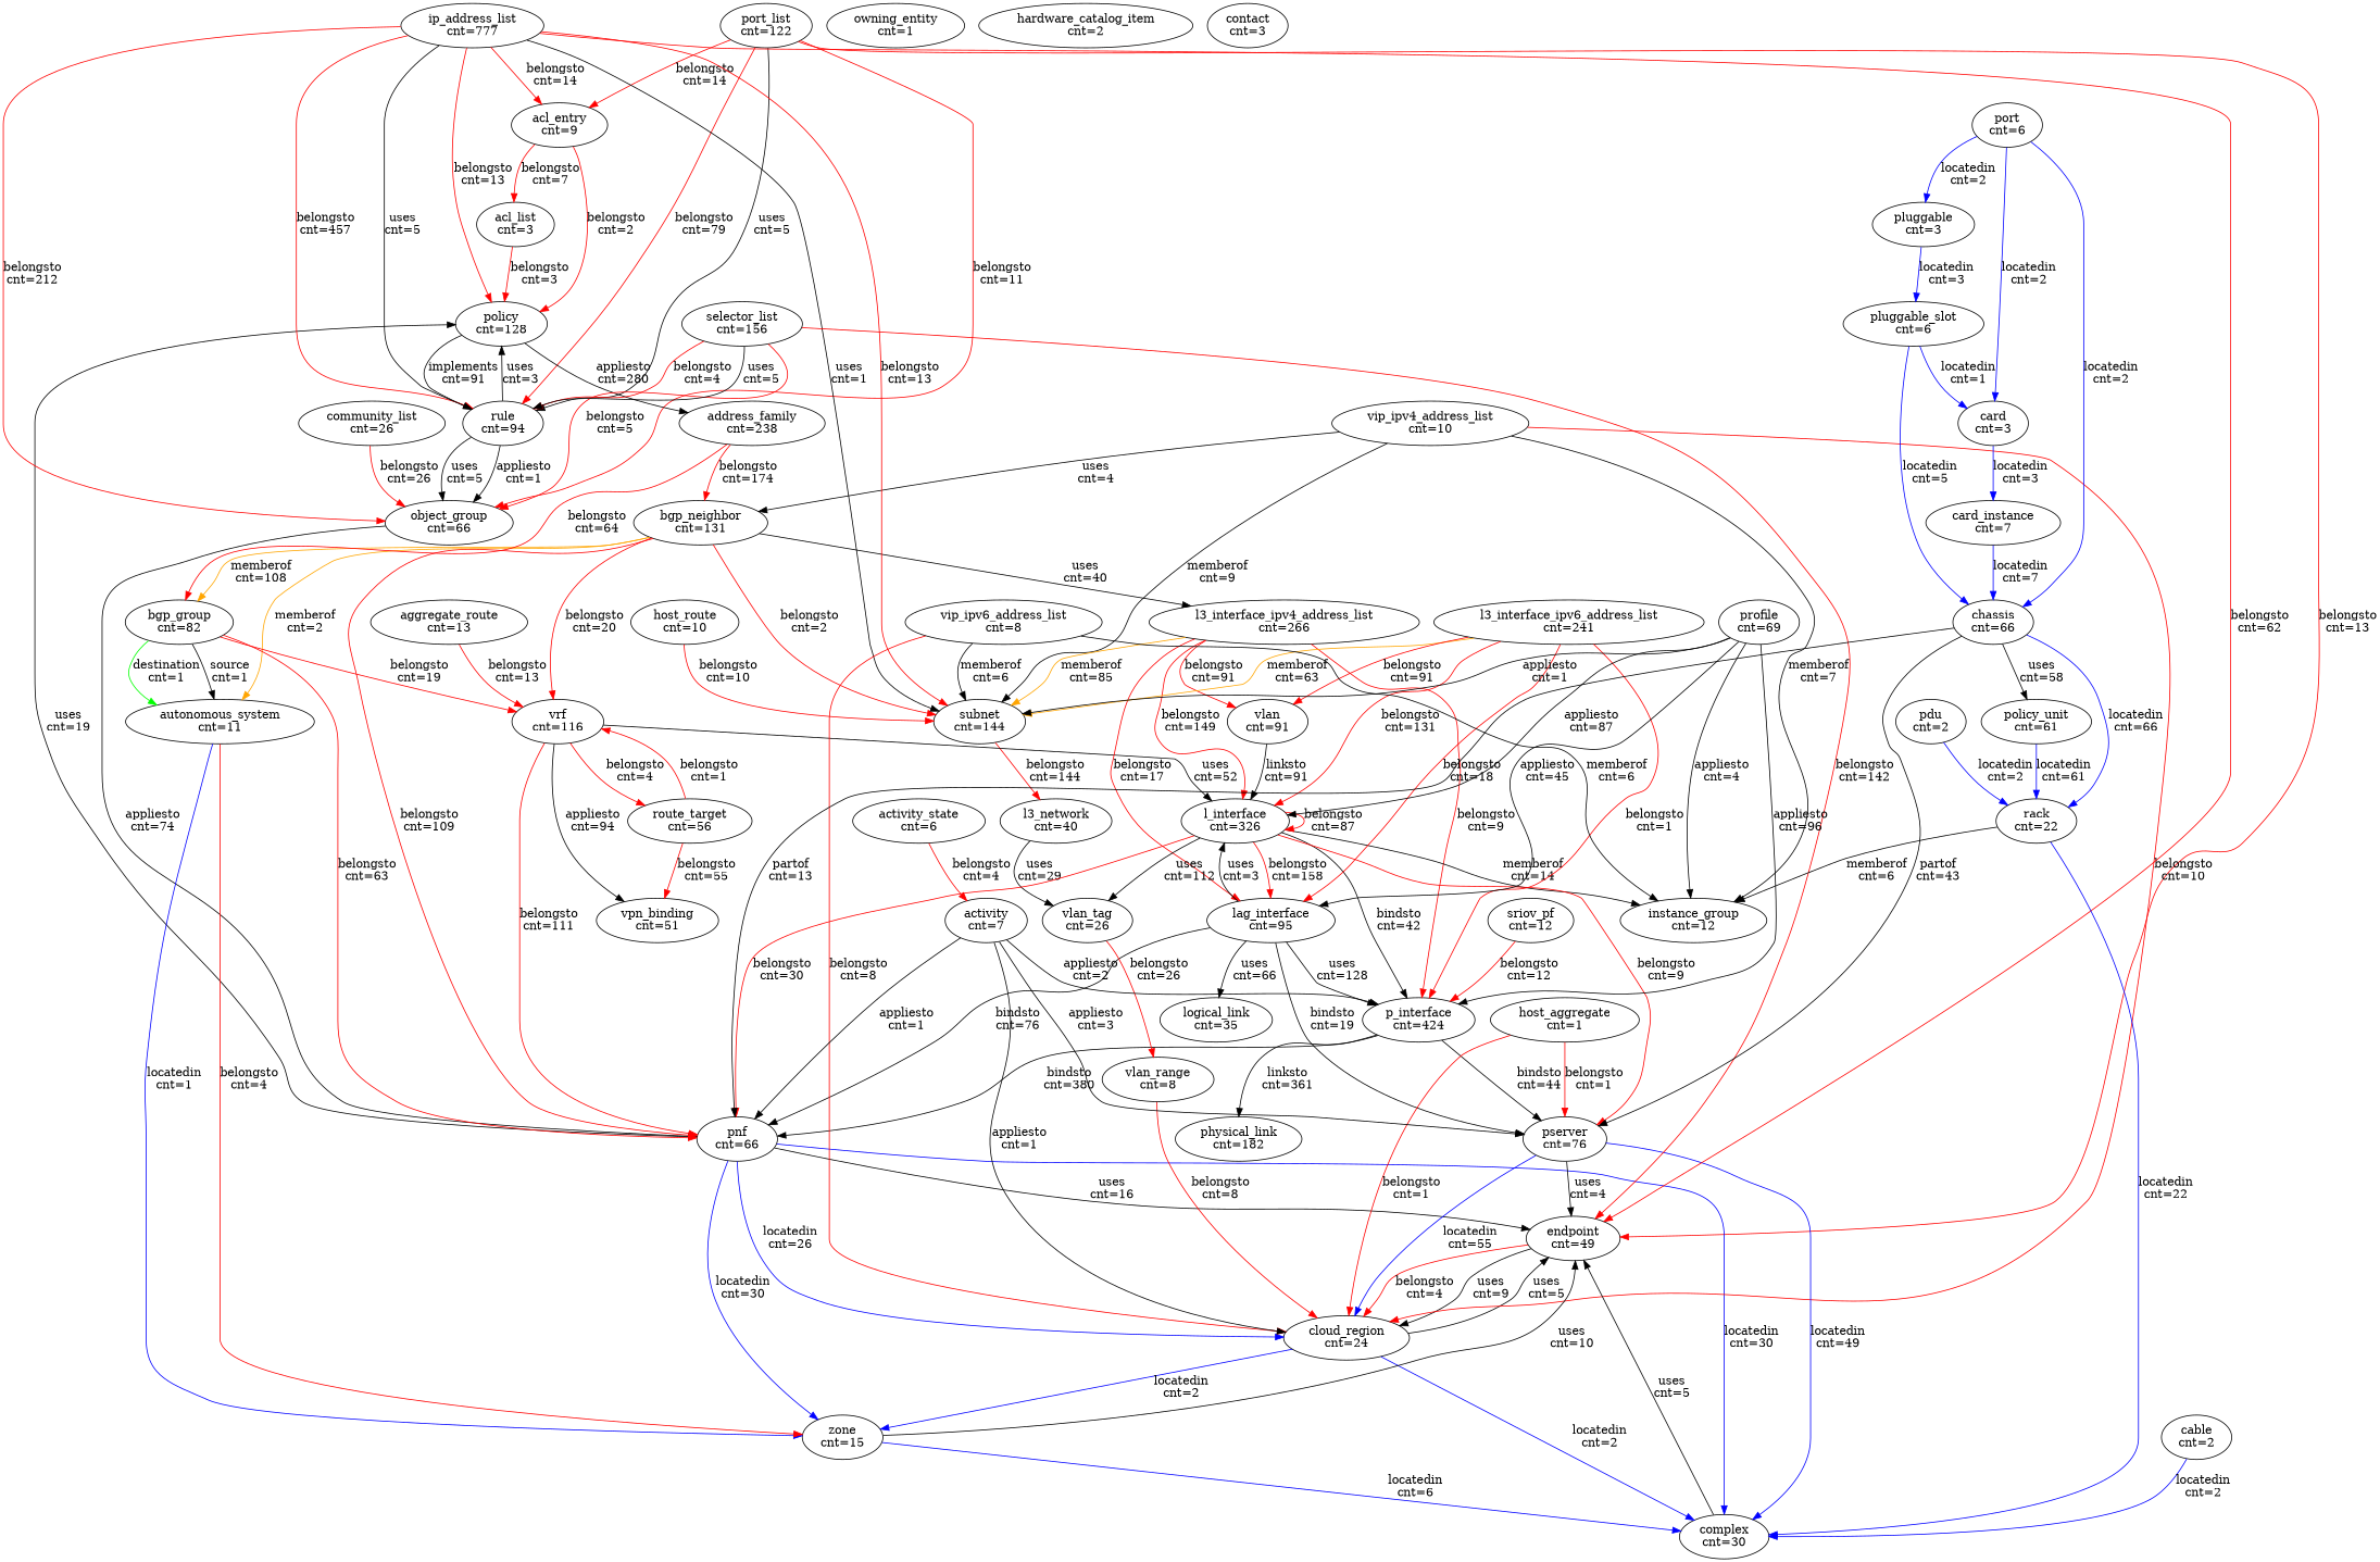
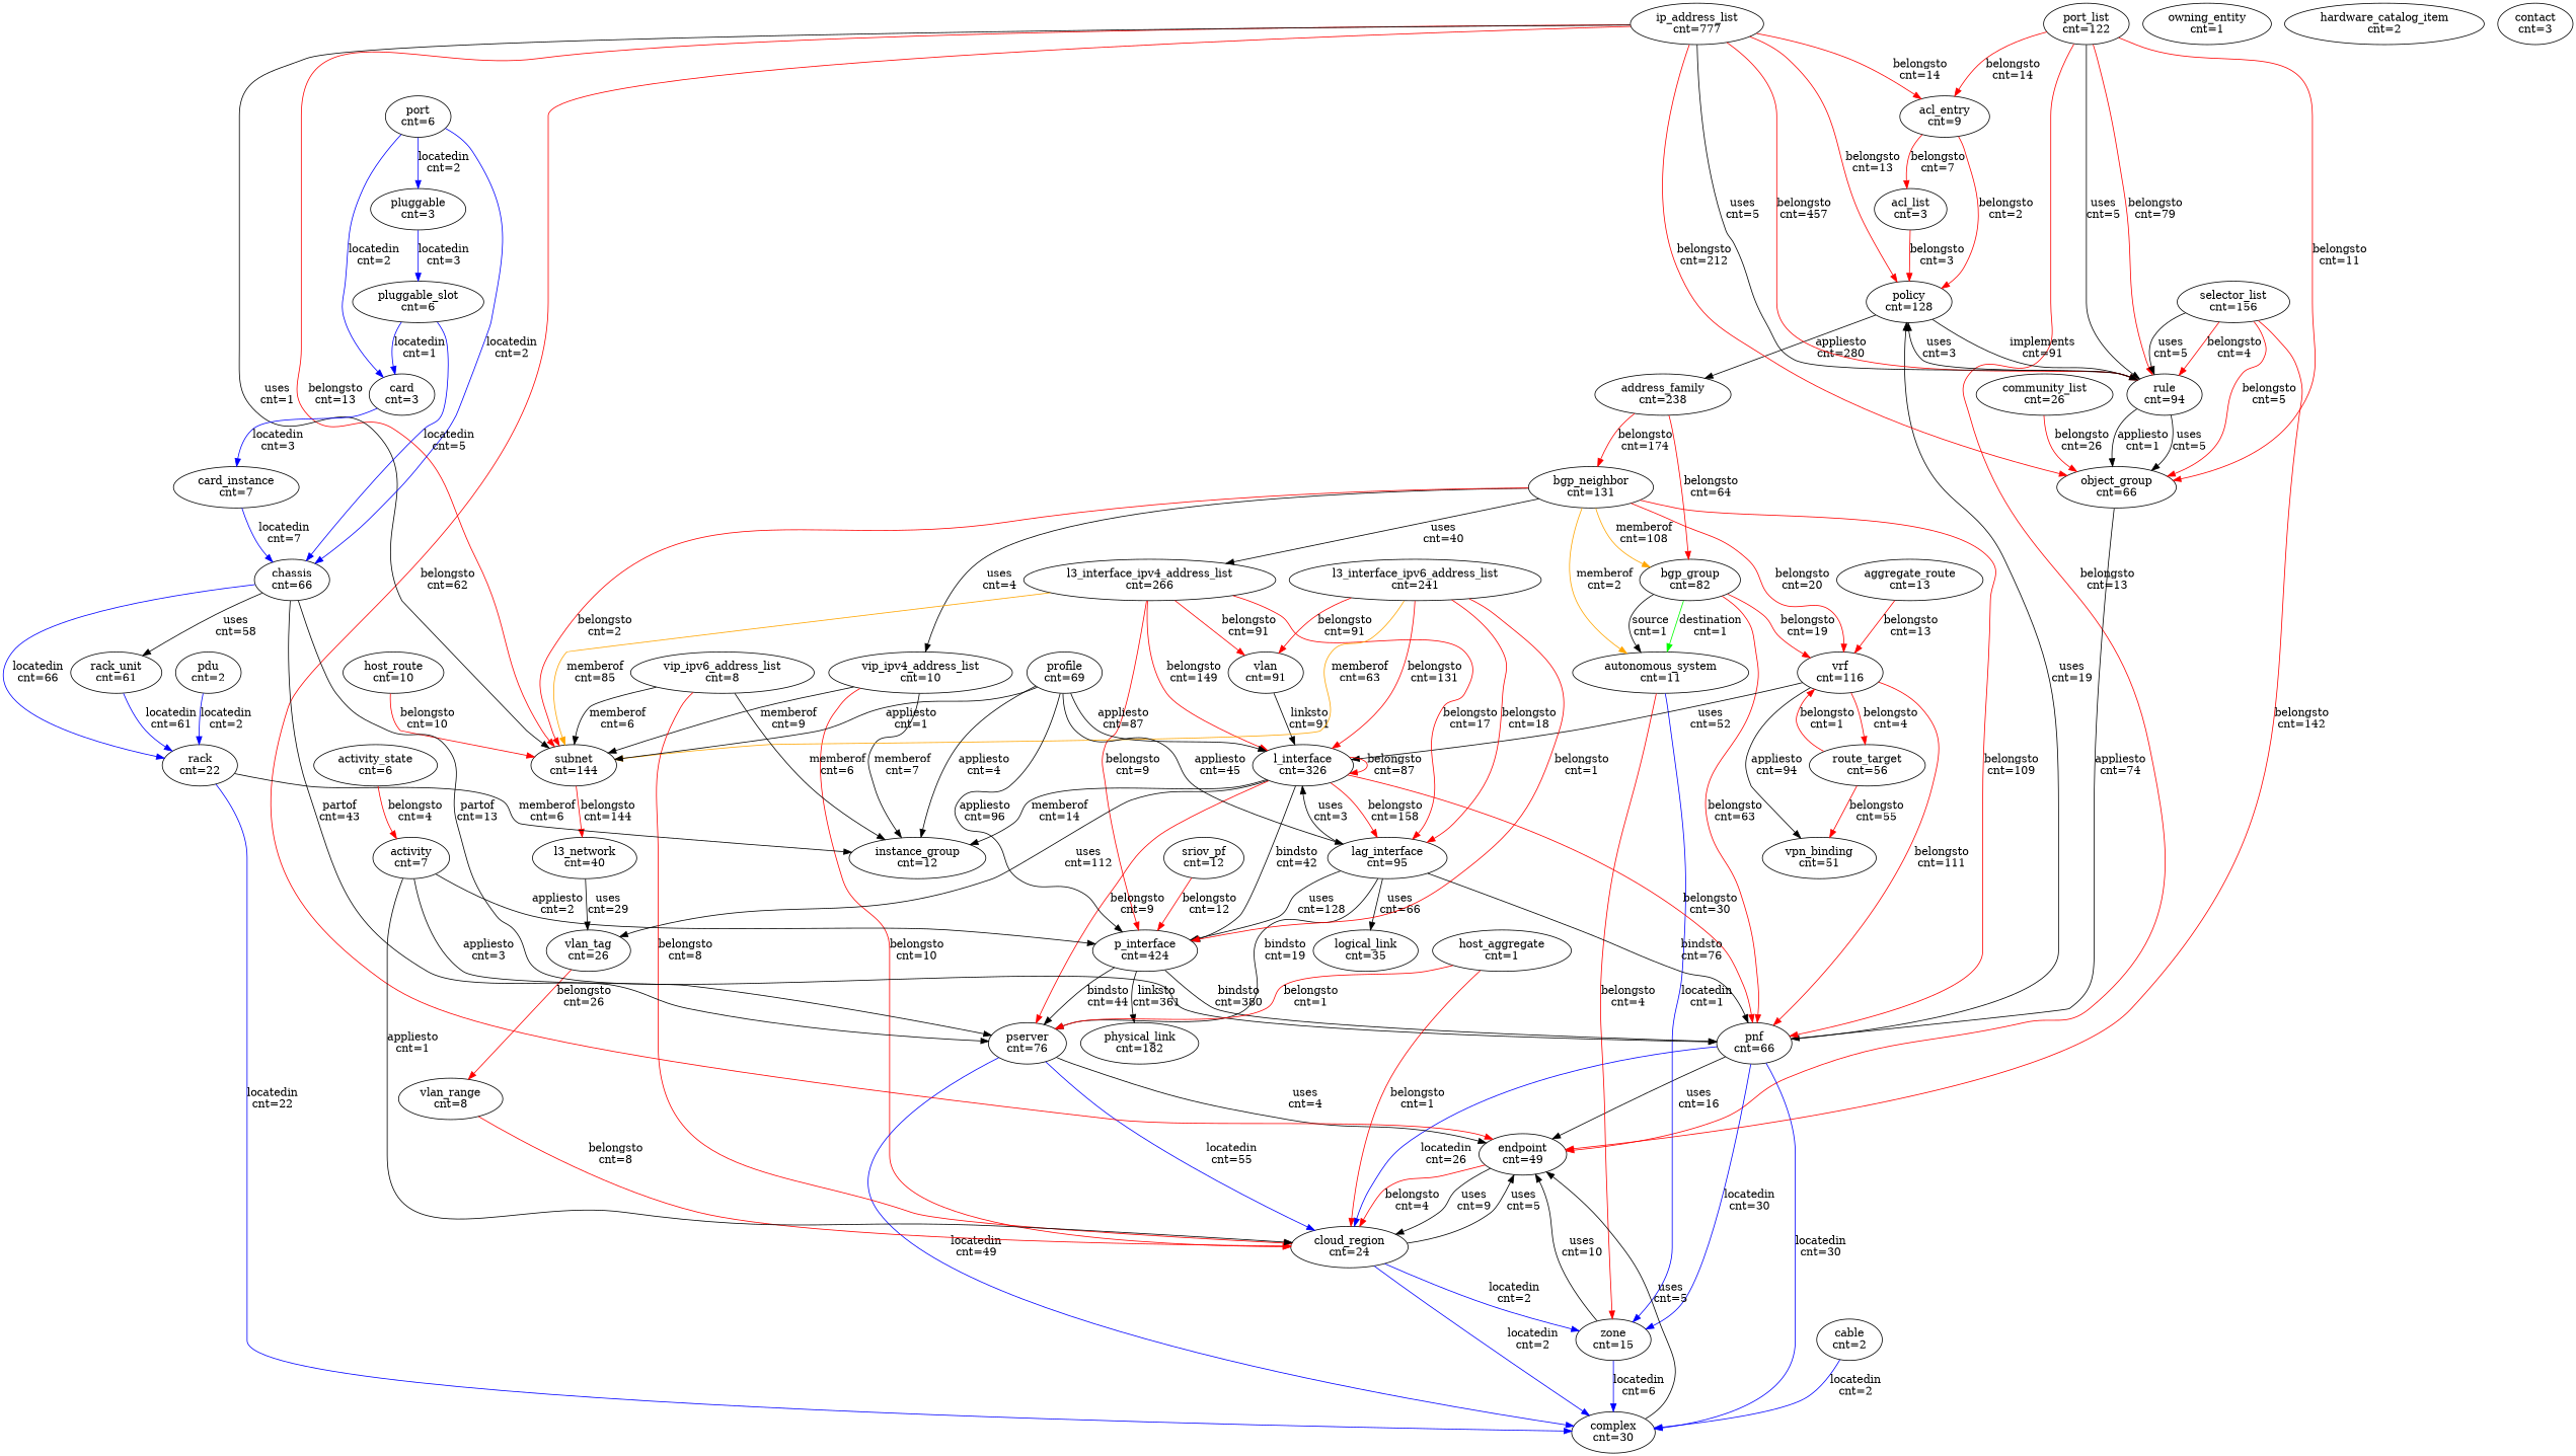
  digraph {
    edge [color=red]
    n1 [label="port_list\ncnt=122"]
    n2 [label="acl_entry\ncnt=9"]
    n3 [label="object_group\ncnt=66"]
    n4 [label="endpoint\ncnt=49"]
    n5 [label="rule\ncnt=94"]
    n6 [label="acl_list\ncnt=3"]
    n7 [label="policy\ncnt=128"]
    n8 [label="pnf\ncnt=66"]
    n9 [label="cloud_region\ncnt=24"]
    n10 [label="bgp_neighbor\ncnt=131"]
    n11 [label="vip_ipv4_address_list\ncnt=10"]
    n12 [label="autonomous_system\ncnt=11"]
    n13 [label="bgp_group\ncnt=82"]
    n14 [label="subnet\ncnt=144"]
    n15 [label="vrf\ncnt=116"]
    n16 [label="l3_interface_ipv4_address_list\ncnt=266"]
    n17 [label="instance_group\ncnt=12"]
    n18 [label="zone\ncnt=15"]
    n19 [label="l3_network\ncnt=40"]
    n20 [label="complex\ncnt=30"]
    n21 [label="l_interface\ncnt=326"]
    n22 [label="vpn_binding\ncnt=51"]
    n23 [label="route_target\ncnt=56"]
    n24 [label="vlan\ncnt=91"]
    n25 [label="p_interface\ncnt=424"]
    n26 [label="lag_interface\ncnt=95"]
    n27 [label="l3_interface_ipv6_address_list\ncnt=241"]
    n28 [label="pserver\ncnt=76"]
    n29 [label="physical_link\ncnt=182"]
    n30 [label="logical_link\ncnt=35"]
    n31 [label="vlan_tag\ncnt=26"]
    n32 [label="address_family\ncnt=238"]
    n33 [label="ip_address_list\ncnt=777"]
    n34 [label="owning_entity\ncnt=1"]
    n35 [label="selector_list\ncnt=156"]
    n36 [label="hardware_catalog_item\ncnt=2"]
    n37 [label="vip_ipv6_address_list\ncnt=8"]
    n38 [label="host_route\ncnt=10"]
    n39 [label="port\ncnt=6"]
    n40 [label="chassis\ncnt=66"]
    n41 [label="card\ncnt=3"]
    n42 [label="pluggable\ncnt=3"]
-   n43 [label="policy_unit\ncnt=61"]
+   n43 [label="rack_unit\ncnt=61"]
    n44 [label="rack\ncnt=22"]
    n45 [label="card_instance\ncnt=7"]
    n46 [label="pluggable_slot\ncnt=6"]
    n47 [label="vlan_range\ncnt=8"]
    n48 [label="host_aggregate\ncnt=1"]
    n49 [label="profile\ncnt=69"]
    n50 [label="sriov_pf\ncnt=12"]
    n51 [label="activity\ncnt=7"]
    n52 [label="community_list\ncnt=26"]
    n53 [label="cable\ncnt=2"]
    n54 [label="pdu\ncnt=2"]
    n55 [label="aggregate_route\ncnt=13"]
    n56 [label="contact\ncnt=3"]
    n57 [label="activity_state\ncnt=6"]
    n1 -> n2 [label="belongsto\ncnt=14"]
    n1 -> n3 [label="belongsto\ncnt=11"]
    n1 -> n4 [label="belongsto\ncnt=13"]
    n1 -> n5 [label="belongsto\ncnt=79"]
    n1 -> n5 [color=black label="uses\ncnt=5"]
    n2 -> n6 [label="belongsto\ncnt=7"]
    n2 -> n7 [label="belongsto\ncnt=2"]
    n3 -> n8 [color=black label="appliesto\ncnt=74"]
    n4 -> n9 [label="belongsto\ncnt=4"]
    n4 -> n9 [color=black label="uses\ncnt=9"]
    n5 -> n3 [color=black label="appliesto\ncnt=1"]
    n5 -> n3 [color=black label="uses\ncnt=5"]
    n5 -> n7 [color=black label="uses\ncnt=3"]
    n6 -> n7 [label="belongsto\ncnt=3"]
    n7 -> n5 [color=black label="implements\ncnt=91"]
    n7 -> n32 [color=black label="appliesto\ncnt=280"]
    n8 -> n4 [color=black label="uses\ncnt=16"]
    n8 -> n7 [color=black label="uses\ncnt=19"]
    n8 -> n9 [color=blue label="locatedin\ncnt=26"]
    n8 -> n18 [color=blue label="locatedin\ncnt=30"]
    n8 -> n20 [color=blue label="locatedin\ncnt=30"]
    n9 -> n4 [color=black label="uses\ncnt=5"]
    n9 -> n18 [color=blue label="locatedin\ncnt=2"]
    n9 -> n20 [color=blue label="locatedin\ncnt=2"]
    n10 -> n8 [label="belongsto\ncnt=109"]
-   n11 -> n10 [color=black label="uses\ncnt=4"]
+   n10 -> n11 [color=black label="uses\ncnt=4"]
    n10 -> n12 [color=orange label="memberof\ncnt=2"]
    n10 -> n13 [color=orange label="memberof\ncnt=108"]
    n10 -> n14 [label="belongsto\ncnt=2"]
    n10 -> n15 [label="belongsto\ncnt=20"]
    n10 -> n16 [color=black label="uses\ncnt=40"]
    n11 -> n9 [label="belongsto\ncnt=10"]
    n11 -> n14 [color=black label="memberof\ncnt=9"]
    n11 -> n17 [color=black label="memberof\ncnt=7"]
    n12 -> n18 [color=blue label="locatedin\ncnt=1"]
    n12 -> n18 [label="belongsto\ncnt=4"]
    n13 -> n8 [label="belongsto\ncnt=63"]
    n13 -> n12 [color=green label="destination\ncnt=1"]
    n13 -> n12 [color=black label="source\ncnt=1"]
    n13 -> n15 [label="belongsto\ncnt=19"]
    n14 -> n19 [label="belongsto\ncnt=144"]
    n15 -> n8 [label="belongsto\ncnt=111"]
    n15 -> n21 [color=black label="uses\ncnt=52"]
    n15 -> n22 [color=black label="appliesto\ncnt=94"]
    n15 -> n23 [label="belongsto\ncnt=4"]
    n16 -> n14 [color=orange label="memberof\ncnt=85"]
    n16 -> n21 [label="belongsto\ncnt=149"]
    n16 -> n24 [label="belongsto\ncnt=91"]
    n16 -> n25 [label="belongsto\ncnt=9"]
    n16 -> n26 [label="belongsto\ncnt=17"]
    n18 -> n4 [color=black label="uses\ncnt=10"]
    n18 -> n20 [color=blue label="locatedin\ncnt=6"]
    n19 -> n31 [color=black label="uses\ncnt=29"]
    n20 -> n4 [color=black label="uses\ncnt=5"]
    n21 -> n8 [label="belongsto\ncnt=30"]
    n21 -> n17 [color=black label="memberof\ncnt=14"]
    n21 -> n21 [label="belongsto\ncnt=87"]
    n21 -> n25 [color=black label="bindsto\ncnt=42"]
    n21 -> n26 [label="belongsto\ncnt=158"]
    n21 -> n28 [label="belongsto\ncnt=9"]
    n21 -> n31 [color=black label="uses\ncnt=112"]
    n23 -> n15 [label="belongsto\ncnt=1"]
    n23 -> n22 [label="belongsto\ncnt=55"]
    n24 -> n21 [color=black label="linksto\ncnt=91"]
    n25 -> n8 [color=black label="bindsto\ncnt=380"]
    n25 -> n28 [color=black label="bindsto\ncnt=44"]
    n25 -> n29 [color=black label="linksto\ncnt=361"]
    n26 -> n8 [color=black label="bindsto\ncnt=76"]
    n26 -> n21 [color=black label="uses\ncnt=3"]
    n26 -> n25 [color=black label="uses\ncnt=128"]
    n26 -> n28 [color=black label="bindsto\ncnt=19"]
    n26 -> n30 [color=black label="uses\ncnt=66"]
    n27 -> n14 [color=orange label="memberof\ncnt=63"]
    n27 -> n21 [label="belongsto\ncnt=131"]
    n27 -> n24 [label="belongsto\ncnt=91"]
    n27 -> n25 [label="belongsto\ncnt=1"]
    n27 -> n26 [label="belongsto\ncnt=18"]
    n28 -> n4 [color=black label="uses\ncnt=4"]
    n28 -> n9 [color=blue label="locatedin\ncnt=55"]
    n28 -> n20 [color=blue label="locatedin\ncnt=49"]
    n31 -> n47 [label="belongsto\ncnt=26"]
    n32 -> n10 [label="belongsto\ncnt=174"]
    n32 -> n13 [label="belongsto\ncnt=64"]
    n33 -> n2 [label="belongsto\ncnt=14"]
    n33 -> n3 [label="belongsto\ncnt=212"]
    n33 -> n4 [label="belongsto\ncnt=62"]
    n33 -> n5 [label="belongsto\ncnt=457"]
    n33 -> n5 [color=black label="uses\ncnt=5"]
    n33 -> n7 [label="belongsto\ncnt=13"]
    n33 -> n14 [label="belongsto\ncnt=13"]
    n33 -> n14 [color=black label="uses\ncnt=1"]
    n35 -> n3 [label="belongsto\ncnt=5"]
    n35 -> n4 [label="belongsto\ncnt=142"]
    n35 -> n5 [label="belongsto\ncnt=4"]
    n35 -> n5 [color=black label="uses\ncnt=5"]
    n37 -> n9 [label="belongsto\ncnt=8"]
    n37 -> n14 [color=black label="memberof\ncnt=6"]
    n37 -> n17 [color=black label="memberof\ncnt=6"]
    n38 -> n14 [label="belongsto\ncnt=10"]
    n39 -> n40 [color=blue label="locatedin\ncnt=2"]
    n39 -> n41 [color=blue label="locatedin\ncnt=2"]
    n39 -> n42 [color=blue label="locatedin\ncnt=2"]
    n40 -> n8 [color=black label="partof\ncnt=13"]
    n40 -> n28 [color=black label="partof\ncnt=43"]
    n40 -> n43 [color=black label="uses\ncnt=58"]
    n40 -> n44 [color=blue label="locatedin\ncnt=66"]
    n41 -> n45 [color=blue label="locatedin\ncnt=3"]
    n42 -> n46 [color=blue label="locatedin\ncnt=3"]
    n43 -> n44 [color=blue label="locatedin\ncnt=61"]
    n44 -> n17 [color=black label="memberof\ncnt=6"]
    n44 -> n20 [color=blue label="locatedin\ncnt=22"]
    n45 -> n40 [color=blue label="locatedin\ncnt=7"]
    n46 -> n40 [color=blue label="locatedin\ncnt=5"]
    n46 -> n41 [color=blue label="locatedin\ncnt=1"]
    n47 -> n9 [label="belongsto\ncnt=8"]
    n48 -> n9 [label="belongsto\ncnt=1"]
    n48 -> n28 [label="belongsto\ncnt=1"]
    n49 -> n14 [color=black label="appliesto\ncnt=1"]
    n49 -> n17 [color=black label="appliesto\ncnt=4"]
    n49 -> n21 [color=black label="appliesto\ncnt=87"]
    n49 -> n25 [color=black label="appliesto\ncnt=96"]
    n49 -> n26 [color=black label="appliesto\ncnt=45"]
    n50 -> n25 [label="belongsto\ncnt=12"]
-   n51 -> n8 [color=black label="appliesto\ncnt=1"]
    n51 -> n9 [color=black label="appliesto\ncnt=1"]
    n51 -> n25 [color=black label="appliesto\ncnt=2"]
    n51 -> n28 [color=black label="appliesto\ncnt=3"]
    n52 -> n3 [label="belongsto\ncnt=26"]
    n53 -> n20 [color=blue label="locatedin\ncnt=2"]
    n54 -> n44 [color=blue label="locatedin\ncnt=2"]
    n55 -> n15 [label="belongsto\ncnt=13"]
    n57 -> n51 [label="belongsto\ncnt=4"]
  }
